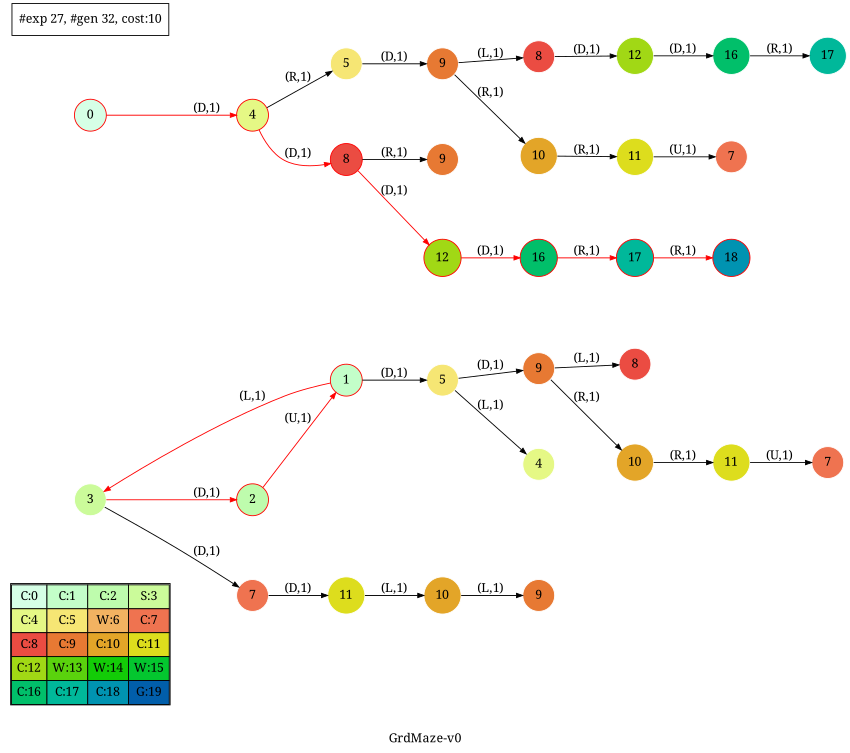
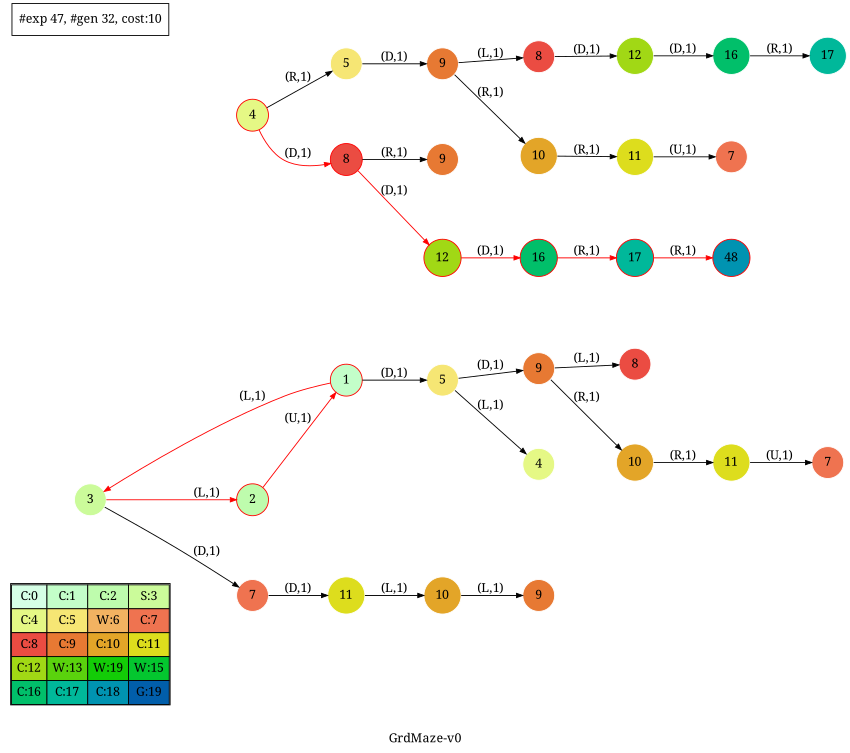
  digraph {
    fontname="Noto Serif"
    label="GrdMaze-v0"
    nodesep=1
    rankdir=LR
    ranksep=0.5
    node [fontname="Noto Serif" shape=circle color=white fillcolor="0.06470588 0.77520398 0.9032472  1.        " style=filled]
    edge [arrowsize=0.7 fontname="Noto Serif"]
-   n1 [label=<<table border="1" cellpadding="5" cellspacing="0" cellborder="1"><tr><td bgcolor="0.39803922 0.15947579 0.99679532 1.        ">C:0</td><td bgcolor="0.35098039 0.23194764 0.99315867 1.        ">C:1</td><td bgcolor="0.29607843 0.31486959 0.98720184 1.        ">C:2</td><td bgcolor="0.24901961 0.38410575 0.98063477 1.        ">S:3</td></tr><tr><td bgcolor="0.19411765 0.46220388 0.97128103 1.        ">C:4</td><td bgcolor="0.14705882 0.52643216 0.96182564 1.        ">C:5</td><td bgcolor="0.09215686 0.59770746 0.94913494 1.        ">W:6</td><td bgcolor="0.0372549  0.66454018 0.93467977 1.        ">C:7</td></tr><tr><td bgcolor="0.00980392 0.71791192 0.92090552 1.        ">C:8</td><td bgcolor="0.06470588 0.77520398 0.9032472  1.        ">C:9</td><td bgcolor="0.11176471 0.81974048 0.88677369 1.        ">C:10</td><td bgcolor="0.16666667 0.8660254  0.8660254  1.        ">C:11</td></tr><tr><td bgcolor="0.21372549 0.9005867  0.84695821 1.        ">C:12</td><td bgcolor="0.26862745 0.93467977 0.82325295 1.        ">W:13</td><td bgcolor="0.32352941 0.96182564 0.79801723 1.        ">W:14</td><td bgcolor="0.37058824 0.97940977 0.77520398 1.        ">W:15</td></tr><tr><td bgcolor="0.4254902  0.99315867 0.74725253 1.        ">C:16</td><td bgcolor="0.47254902 0.99907048 0.72218645 1.        ">C:17</td><td bgcolor="0.52745098 0.99907048 0.69169844 1.        ">C:18</td><td bgcolor="0.5745098  0.99315867 0.66454018 1.        ">G:19</td></tr></table>> shape=plaintext color="" fillcolor="" style=""]
+   n1 [label=<<table border="1" cellpadding="5" cellspacing="0" cellborder="1"><tr><td bgcolor="0.39803922 0.15947579 0.99679532 1.        ">C:0</td><td bgcolor="0.35098039 0.23194764 0.99315867 1.        ">C:1</td><td bgcolor="0.29607843 0.31486959 0.98720184 1.        ">C:2</td><td bgcolor="0.24901961 0.38410575 0.98063477 1.        ">S:3</td></tr><tr><td bgcolor="0.19411765 0.46220388 0.97128103 1.        ">C:4</td><td bgcolor="0.14705882 0.52643216 0.96182564 1.        ">C:5</td><td bgcolor="0.09215686 0.59770746 0.94913494 1.        ">W:6</td><td bgcolor="0.0372549  0.66454018 0.93467977 1.        ">C:7</td></tr><tr><td bgcolor="0.00980392 0.71791192 0.92090552 1.        ">C:8</td><td bgcolor="0.06470588 0.77520398 0.9032472  1.        ">C:9</td><td bgcolor="0.11176471 0.81974048 0.88677369 1.        ">C:10</td><td bgcolor="0.16666667 0.8660254  0.8660254  1.        ">C:11</td></tr><tr><td bgcolor="0.21372549 0.9005867  0.84695821 1.        ">C:12</td><td bgcolor="0.26862745 0.93467977 0.82325295 1.        ">W:13</td><td bgcolor="0.32352941 0.96182564 0.79801723 1.        ">W:19</td><td bgcolor="0.37058824 0.97940977 0.77520398 1.        ">W:15</td></tr><tr><td bgcolor="0.4254902  0.99315867 0.74725253 1.        ">C:16</td><td bgcolor="0.47254902 0.99907048 0.72218645 1.        ">C:17</td><td bgcolor="0.52745098 0.99907048 0.69169844 1.        ">C:18</td><td bgcolor="0.5745098  0.99315867 0.66454018 1.        ">G:19</td></tr></table>> shape=plaintext color="" fillcolor="" style=""]
    n2 [fillcolor="0.24901961 0.38410575 0.98063477 1.        " label=3]
    n3 [color=red fillcolor="0.29607843 0.31486959 0.98720184 1.        " label=2]
    n4 [fillcolor="0.0372549  0.66454018 0.93467977 1.        " label=7]
    n5 [color=red fillcolor="0.35098039 0.23194764 0.99315867 1.        " label=1]
    n6 [fillcolor="0.16666667 0.8660254  0.8660254  1.        " label=11]
    n7 [fillcolor="0.14705882 0.52643216 0.96182564 1.        " label=5]
    n8 [fillcolor="0.11176471 0.81974048 0.88677369 1.        " label=10]
-   n9 [color=red fillcolor="0.39803922 0.15947579 0.99679532 1.        " label=0]
    n10 [color=red fillcolor="0.19411765 0.46220388 0.97128103 1.        " label=4]
    n11 [fillcolor="0.19411765 0.46220388 0.97128103 1.        " label=4]
    n12 [label=9]
    n13 [label=9]
    n14 [fillcolor="0.14705882 0.52643216 0.96182564 1.        " label=5]
    n15 [color=red fillcolor="0.00980392 0.71791192 0.92090552 1.        " label=8]
    n16 [fillcolor="0.00980392 0.71791192 0.92090552 1.        " label=8]
    n17 [fillcolor="0.11176471 0.81974048 0.88677369 1.        " label=10]
    n18 [label=9]
    n19 [label=9]
    n20 [color=red fillcolor="0.21372549 0.9005867  0.84695821 1.        " label=12]
    n21 [fillcolor="0.16666667 0.8660254  0.8660254  1.        " label=11]
    n22 [fillcolor="0.00980392 0.71791192 0.92090552 1.        " label=8]
    n23 [fillcolor="0.11176471 0.81974048 0.88677369 1.        " label=10]
    n24 [color=red fillcolor="0.4254902  0.99315867 0.74725253 1.        " label=16]
    n25 [fillcolor="0.0372549  0.66454018 0.93467977 1.        " label=7]
    n26 [fillcolor="0.21372549 0.9005867  0.84695821 1.        " label=12]
    n27 [fillcolor="0.16666667 0.8660254  0.8660254  1.        " label=11]
    n28 [color=red fillcolor="0.47254902 0.99907048 0.72218645 1.        " label=17]
    n29 [fillcolor="0.4254902  0.99315867 0.74725253 1.        " label=16]
    n30 [fillcolor="0.0372549  0.66454018 0.93467977 1.        " label=7]
-   n31 [color=red fillcolor="0.52745098 0.99907048 0.69169844 1.        " label=18]
+   n31 [color=red fillcolor="0.52745098 0.99907048 0.69169844 1.        " label=48]
    n32 [fillcolor="0.47254902 0.99907048 0.72218645 1.        " label=17]
-   "#exp 27, #gen 32, cost:10" [shape=box color="" fillcolor="" style=""]
+   "#exp 27, #gen 32, cost:10" [shape=box label="#exp 47, #gen 32, cost:10" color="" fillcolor="" style=""]
    subgraph sub_1 {
      label=Map
      n1
    }
-   n2 -> n3 [color=red label="(D,1)"]
+   n2 -> n3 [color=red label="(L,1)"]
    n2 -> n4 [label="(D,1)"]
    n3 -> n5 [color=red label="(U,1)"]
    n4 -> n6 [label="(D,1)"]
    n5 -> n2 [color=red label="(L,1)"]
    n5 -> n7 [label="(D,1)"]
    n6 -> n8 [label="(L,1)"]
    n7 -> n11 [label="(L,1)"]
    n7 -> n12 [label="(D,1)"]
    n8 -> n13 [label="(L,1)"]
-   n9 -> n10 [color=red label="(D,1)"]
    n10 -> n14 [label="(R,1)"]
    n10 -> n15 [color=red label="(D,1)"]
    n12 -> n16 [label="(L,1)"]
    n12 -> n17 [label="(R,1)"]
    n14 -> n18 [label="(D,1)"]
    n15 -> n19 [label="(R,1)"]
    n15 -> n20 [color=red label="(D,1)"]
    n17 -> n21 [label="(R,1)"]
    n18 -> n22 [label="(L,1)"]
    n18 -> n23 [label="(R,1)"]
    n20 -> n24 [color=red label="(D,1)"]
    n21 -> n25 [label="(U,1)"]
    n22 -> n26 [label="(D,1)"]
    n23 -> n27 [label="(R,1)"]
    n24 -> n28 [color=red label="(R,1)"]
    n26 -> n29 [label="(D,1)"]
    n27 -> n30 [label="(U,1)"]
    n28 -> n31 [color=red label="(R,1)"]
    n29 -> n32 [label="(R,1)"]
  }
